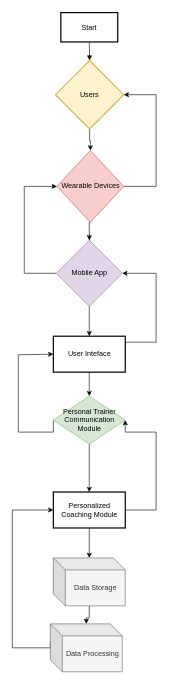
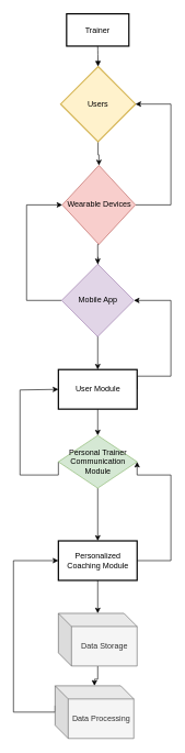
  <mxCell id="0" />
  <mxCell id="1" parent="0" />
- <mxCell id="2" value="Start" style="whiteSpace=wrap;strokeWidth=2;" parent="1" vertex="1"><mxGeometry x="101" y="20" width="95" height="49" as="geometry" /></mxCell>
+ <mxCell id="2" value="Trainer" style="whiteSpace=wrap;strokeWidth=2;" parent="1" vertex="1"><mxGeometry x="101" y="20" width="95" height="49" as="geometry" /></mxCell>
  <mxCell id="3" value="" style="edgeStyle=orthogonalEdgeStyle;rounded=0;orthogonalLoop=1;jettySize=auto;html=1;" edge="1" parent="1" source="4" target="20"><mxGeometry relative="1" as="geometry" /></mxCell>
  <mxCell id="4" value="Users" style="rhombus;strokeWidth=2;whiteSpace=wrap;fillColor=#fff2cc;strokeColor=#d6b656;" parent="1" vertex="1"><mxGeometry x="92" y="100" width="114" height="114" as="geometry" /></mxCell>
  <mxCell id="5" value="" style="edgeStyle=orthogonalEdgeStyle;rounded=0;orthogonalLoop=1;jettySize=auto;html=1;" edge="1" parent="1"><mxGeometry relative="1" as="geometry"><mxPoint x="148.455" y="299" as="sourcePoint" /><mxPoint x="148.455" y="340" as="targetPoint" /></mxGeometry></mxCell>
  <mxCell id="6" value="" style="edgeStyle=orthogonalEdgeStyle;rounded=0;orthogonalLoop=1;jettySize=auto;html=1;" edge="1" parent="1" target="13"><mxGeometry relative="1" as="geometry"><mxPoint x="149" y="389" as="sourcePoint" /></mxGeometry></mxCell>
  <mxCell id="7" value="" style="curved=1;startArrow=none;endArrow=block;exitX=0.5;exitY=0.99;entryX=0.5;entryY=0;" parent="1" source="2" target="4" edge="1"><mxGeometry relative="1" as="geometry"><Array as="points" /></mxGeometry></mxCell>
  <mxCell id="8" value="" style="edgeStyle=orthogonalEdgeStyle;rounded=0;orthogonalLoop=1;jettySize=auto;html=1;" edge="1" parent="1" source="10" target="15"><mxGeometry relative="1" as="geometry" /></mxCell>
  <mxCell id="9" style="edgeStyle=orthogonalEdgeStyle;rounded=0;orthogonalLoop=1;jettySize=auto;html=1;exitX=1;exitY=0.5;exitDx=0;exitDy=0;entryX=1;entryY=0.5;entryDx=0;entryDy=0;" edge="1" parent="1" source="10" target="25"><mxGeometry relative="1" as="geometry"><Array as="points"><mxPoint x="260" y="850" /><mxPoint x="260" y="720" /></Array></mxGeometry></mxCell>
  <mxCell id="10" value="Personalized Coaching Module" style="whiteSpace=wrap;html=1;strokeWidth=2;" vertex="1" parent="1"><mxGeometry x="88.5" y="820" width="120" height="60" as="geometry" /></mxCell>
  <mxCell id="11" style="edgeStyle=orthogonalEdgeStyle;rounded=0;orthogonalLoop=1;jettySize=auto;html=1;exitX=1;exitY=0.5;exitDx=0;exitDy=0;entryX=1;entryY=0.5;entryDx=0;entryDy=0;" edge="1" parent="1" source="13" target="22"><mxGeometry relative="1" as="geometry"><Array as="points"><mxPoint x="260" y="570" /><mxPoint x="260" y="455" /></Array></mxGeometry></mxCell>
  <mxCell id="12" style="edgeStyle=orthogonalEdgeStyle;rounded=0;orthogonalLoop=1;jettySize=auto;html=1;exitX=0.5;exitY=1;exitDx=0;exitDy=0;" edge="1" parent="1" source="13" target="25"><mxGeometry relative="1" as="geometry" /></mxCell>
- <mxCell id="13" value="User Inteface" style="whiteSpace=wrap;html=1;strokeWidth=2;" vertex="1" parent="1"><mxGeometry x="88.5" y="560" width="120" height="60" as="geometry" /></mxCell>
+ <mxCell id="13" value="User Module" style="whiteSpace=wrap;html=1;strokeWidth=2;" vertex="1" parent="1"><mxGeometry x="88.5" y="560" width="120" height="60" as="geometry" /></mxCell>
  <mxCell id="14" value="" style="edgeStyle=orthogonalEdgeStyle;rounded=0;orthogonalLoop=1;jettySize=auto;html=1;" edge="1" parent="1" source="15" target="17"><mxGeometry relative="1" as="geometry" /></mxCell>
  <mxCell id="15" value="Data Storage" style="shape=cube;whiteSpace=wrap;html=1;boundedLbl=1;backgroundOutline=1;darkOpacity=0.05;darkOpacity2=0.1;fillColor=#f5f5f5;fontColor=#333333;strokeColor=#666666;" vertex="1" parent="1"><mxGeometry x="88.5" y="930" width="120" height="80" as="geometry" /></mxCell>
  <mxCell id="16" style="edgeStyle=orthogonalEdgeStyle;rounded=0;orthogonalLoop=1;jettySize=auto;html=1;exitX=0;exitY=0;exitDx=0;exitDy=30;exitPerimeter=0;entryX=0;entryY=0.5;entryDx=0;entryDy=0;" edge="1" parent="1" source="17" target="10"><mxGeometry relative="1" as="geometry"><Array as="points"><mxPoint x="20" y="1080" /><mxPoint x="20" y="850" /></Array></mxGeometry></mxCell>
  <mxCell id="17" value="Data Processing" style="shape=cube;whiteSpace=wrap;html=1;boundedLbl=1;backgroundOutline=1;darkOpacity=0.05;darkOpacity2=0.1;fillColor=#f5f5f5;fontColor=#333333;strokeColor=#666666;" vertex="1" parent="1"><mxGeometry x="83.5" y="1040" width="120" height="80" as="geometry" /></mxCell>
  <mxCell id="18" style="edgeStyle=orthogonalEdgeStyle;rounded=0;orthogonalLoop=1;jettySize=auto;html=1;exitX=1;exitY=0.5;exitDx=0;exitDy=0;entryX=1;entryY=0.5;entryDx=0;entryDy=0;" edge="1" parent="1" source="20" target="4"><mxGeometry relative="1" as="geometry"><Array as="points"><mxPoint x="260" y="310" /><mxPoint x="260" y="157" /></Array></mxGeometry></mxCell>
  <mxCell id="19" style="edgeStyle=orthogonalEdgeStyle;rounded=0;orthogonalLoop=1;jettySize=auto;html=1;exitX=0.5;exitY=1;exitDx=0;exitDy=0;entryX=0.5;entryY=0;entryDx=0;entryDy=0;" edge="1" parent="1" source="20" target="22"><mxGeometry relative="1" as="geometry" /></mxCell>
  <mxCell id="20" value="Wearable Devices" style="rhombus;whiteSpace=wrap;html=1;fillColor=#f8cecc;strokeColor=#b85450;" vertex="1" parent="1"><mxGeometry x="94.5" y="250" width="111.5" height="120" as="geometry" /></mxCell>
  <mxCell id="21" style="edgeStyle=orthogonalEdgeStyle;rounded=0;orthogonalLoop=1;jettySize=auto;html=1;exitX=0;exitY=0.5;exitDx=0;exitDy=0;entryX=0;entryY=0.5;entryDx=0;entryDy=0;" edge="1" parent="1" source="22" target="20"><mxGeometry relative="1" as="geometry"><Array as="points"><mxPoint x="40" y="455" /><mxPoint x="40" y="310" /></Array></mxGeometry></mxCell>
  <mxCell id="22" value="Mobile App" style="rhombus;whiteSpace=wrap;html=1;fillColor=#e1d5e7;strokeColor=#9673a6;" vertex="1" parent="1"><mxGeometry x="93.5" y="400" width="110" height="110" as="geometry" /></mxCell>
  <mxCell id="23" style="edgeStyle=orthogonalEdgeStyle;rounded=0;orthogonalLoop=1;jettySize=auto;html=1;exitX=0.5;exitY=1;exitDx=0;exitDy=0;entryX=0.5;entryY=0;entryDx=0;entryDy=0;" edge="1" parent="1" source="25" target="10"><mxGeometry relative="1" as="geometry" /></mxCell>
  <mxCell id="24" style="edgeStyle=orthogonalEdgeStyle;rounded=0;orthogonalLoop=1;jettySize=auto;html=1;exitX=0;exitY=0.5;exitDx=0;exitDy=0;entryX=0;entryY=0.5;entryDx=0;entryDy=0;" edge="1" parent="1" source="25" target="13"><mxGeometry relative="1" as="geometry"><Array as="points"><mxPoint x="30" y="720" /><mxPoint x="30" y="591" /></Array></mxGeometry></mxCell>
  <mxCell id="25" value="Personal Trainer Communication Module" style="rhombus;whiteSpace=wrap;html=1;fillColor=#d5e8d4;strokeColor=#82b366;" vertex="1" parent="1"><mxGeometry x="88.5" y="660" width="120" height="80" as="geometry" /></mxCell>
